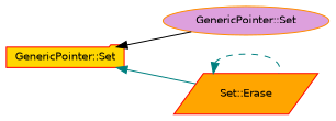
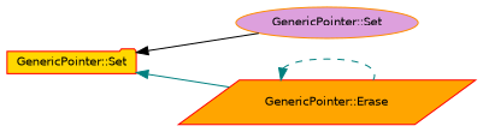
  digraph {
    rankdir=LR
    node [color=red fontname=Helvetica fontsize=10 style=filled]
    edge [color=teal dir=back fontname=Helvetica fontsize=10 labelfontname=Helvetica labelfontsize=10 style=solid]
    n1 [fillcolor=gold fontcolor=black height=0.2 label="GenericPointer::Set" shape=folder width=0.4]
    n2 [color=darkorange fillcolor=plum height=0.2 label="GenericPointer::Set" shape=ellipse width=0.4]
-   n3 [fillcolor=orange height=0.2 label="Set::Erase" shape=parallelogram width=0.4]
+   n3 [fillcolor=orange height=0.2 label="GenericPointer::Erase" shape=parallelogram width=0.4]
    n1 -> n2 [color=black]
    n1 -> n3
    n3 -> n3 [style=dashed]
  }
